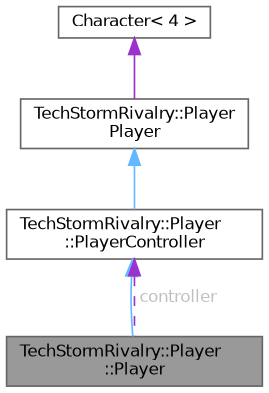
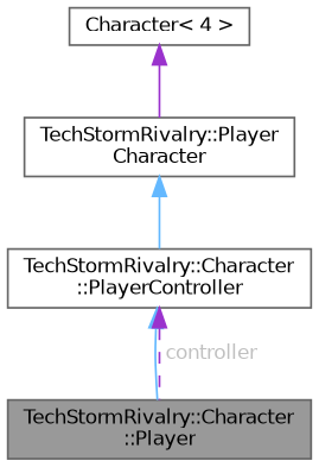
  digraph {
    node [color=gray40 fillcolor=white fontname=Helvetica fontsize=10 shape=box style=filled]
    edge [color=steelblue1 dir=back fontname=Helvetica fontsize=10 labelfontname=Helvetica labelfontsize=10 style=solid]
-   n1 [fillcolor=grey60 fontcolor=black height=0.2 label="TechStormRivalry::Player\l::Player" width=0.4]
-   n2 [height=0.2 label="TechStormRivalry::Player\l::PlayerController" width=0.4]
-   n3 [height=0.2 label="TechStormRivalry::Player\lPlayer" width=0.4]
+   n1 [fillcolor=grey60 fontcolor=black height=0.2 label="TechStormRivalry::Character\l::Player" width=0.4]
+   n2 [height=0.2 label="TechStormRivalry::Character\l::PlayerController" width=0.4]
+   n3 [height=0.2 label="TechStormRivalry::Player\lCharacter" width=0.4]
    n4 [height=0.2 label="Character\< 4 \>" width=0.4]
    n2 -> n1
    n2 -> n1 [color=darkorchid3 fontcolor=grey label=" controller" style=dashed]
    n3 -> n2
    n4 -> n3 [color=darkorchid3]
  }
